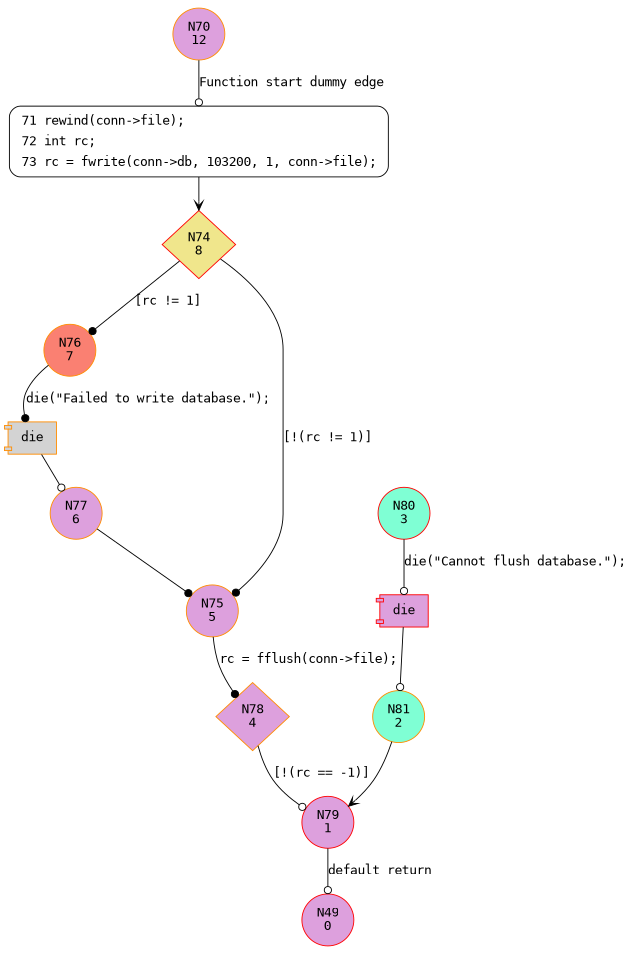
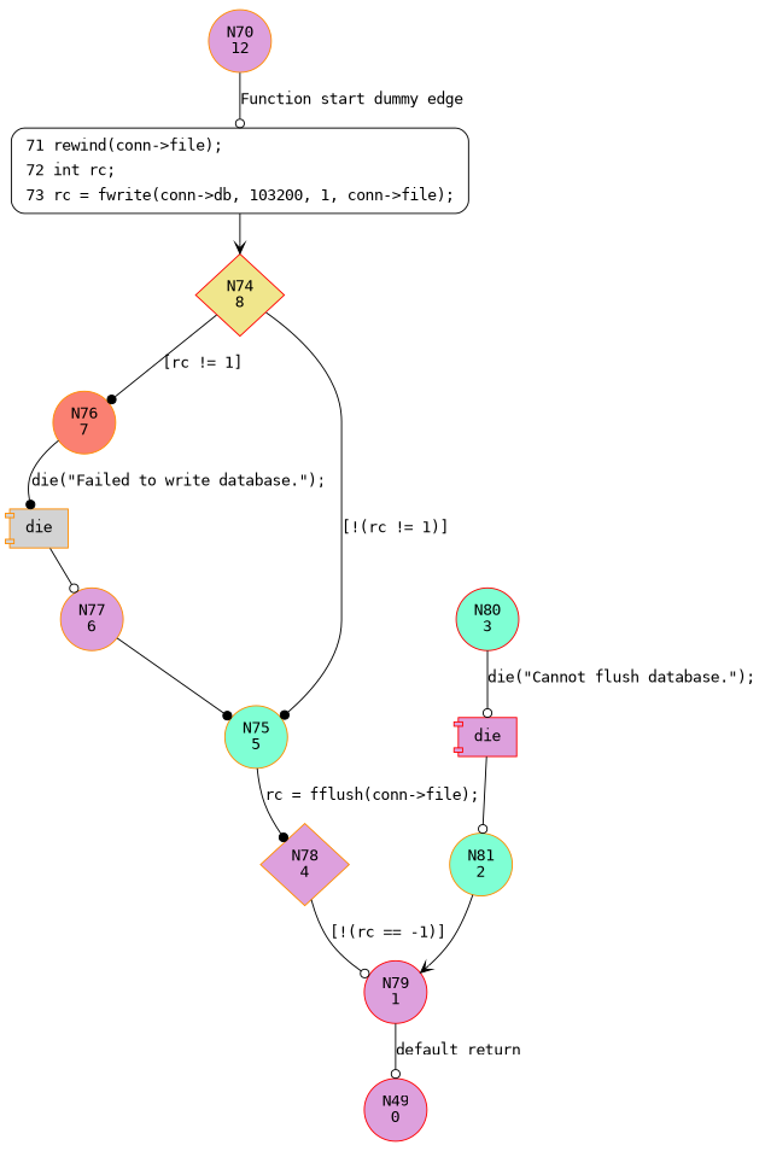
  digraph {
    fontname="DejaVu Sans Mono"
    node [color=darkorange fillcolor=plum fontname="DejaVu Sans Mono" shape=circle style=filled]
    edge [arrowhead=odot fontname="DejaVu Sans Mono"]
    n1 [label="N70\n12"]
    n2 [fillcolor=white label=<<table border="0" cellborder="0" cellpadding="3" bgcolor="white"><tr><td align="right">71</td><td align="left">rewind(conn-&gt;file);</td></tr><tr><td align="right">72</td><td align="left">int rc;</td></tr><tr><td align="right">73</td><td align="left">rc = fwrite(conn-&gt;db, 103200, 1, conn-&gt;file);</td></tr></table>> penwidth=1 shape=Mrecord style="filled,bold" color=""]
    n3 [color=red fillcolor=khaki label="N74\n8" shape=diamond]
    n4 [fillcolor=salmon label="N76\n7"]
-   n5 [label="N75\n5"]
+   n5 [fillcolor=aquamarine label="N75\n5"]
    n6 [fillcolor=lightgrey label=die shape=component]
    n7 [label="N78\n4" shape=diamond]
    n8 [label="N77\n6"]
    n9 [color=red label="N79\n1"]
    n10 [color=red fillcolor=aquamarine label="N80\n3"]
    n11 [color=red label=die shape=component]
    n12 [color=red label="N49\n0"]
    n13 [fillcolor=aquamarine label="N81\n2"]
    n1 -> n2 [label="Function start dummy edge"]
    n2 -> n3 [arrowhead=vee]
    n3 -> n4 [arrowhead=dot label="[rc != 1]"]
    n3 -> n5 [arrowhead=dot label="[!(rc != 1)]"]
    n4 -> n6 [arrowhead=dot label="die(\"Failed to write database.\");"]
    n5 -> n7 [arrowhead=dot label="rc = fflush(conn->file);"]
    n6 -> n8
    n7 -> n9 [label="[!(rc == -1)]"]
    n8 -> n5 [arrowhead=dot]
    n9 -> n12 [label="default return"]
    n10 -> n11 [label="die(\"Cannot flush database.\");"]
    n11 -> n13
    n13 -> n9 [arrowhead=vee]
  }
